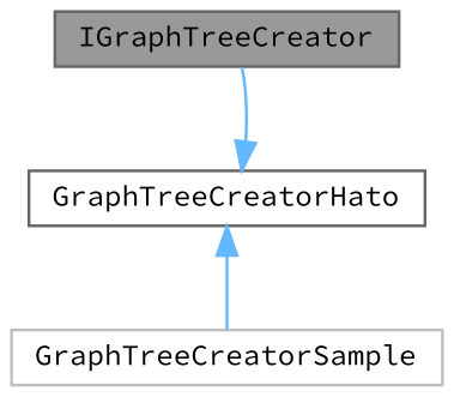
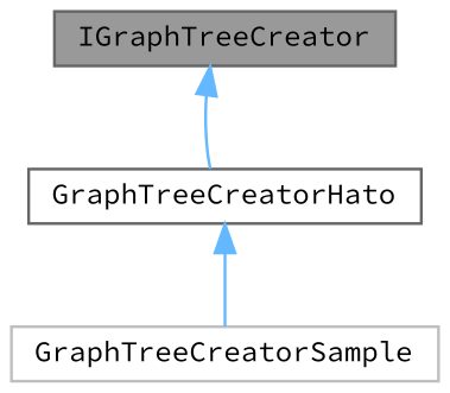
  digraph {
    fontname="Source Code Pro"
    node [color=gray40 fillcolor=white fontname="Source Code Pro" fontsize=10 shape=box style=filled]
    edge [color=steelblue1 dir=back fontname="Source Code Pro" fontsize=10 labelfontname=Helvetica labelfontsize=10 style=solid]
    n1 [fillcolor=grey60 fontcolor=black height=0.2 label=IGraphTreeCreator width=0.4]
    n2 [height=0.2 label=GraphTreeCreatorHato width=0.4]
    n3 [color=grey75 height=0.2 label=GraphTreeCreatorSample width=0.4]
-   n2 -> n1
+   n1 -> n2
    n2 -> n3
  }
